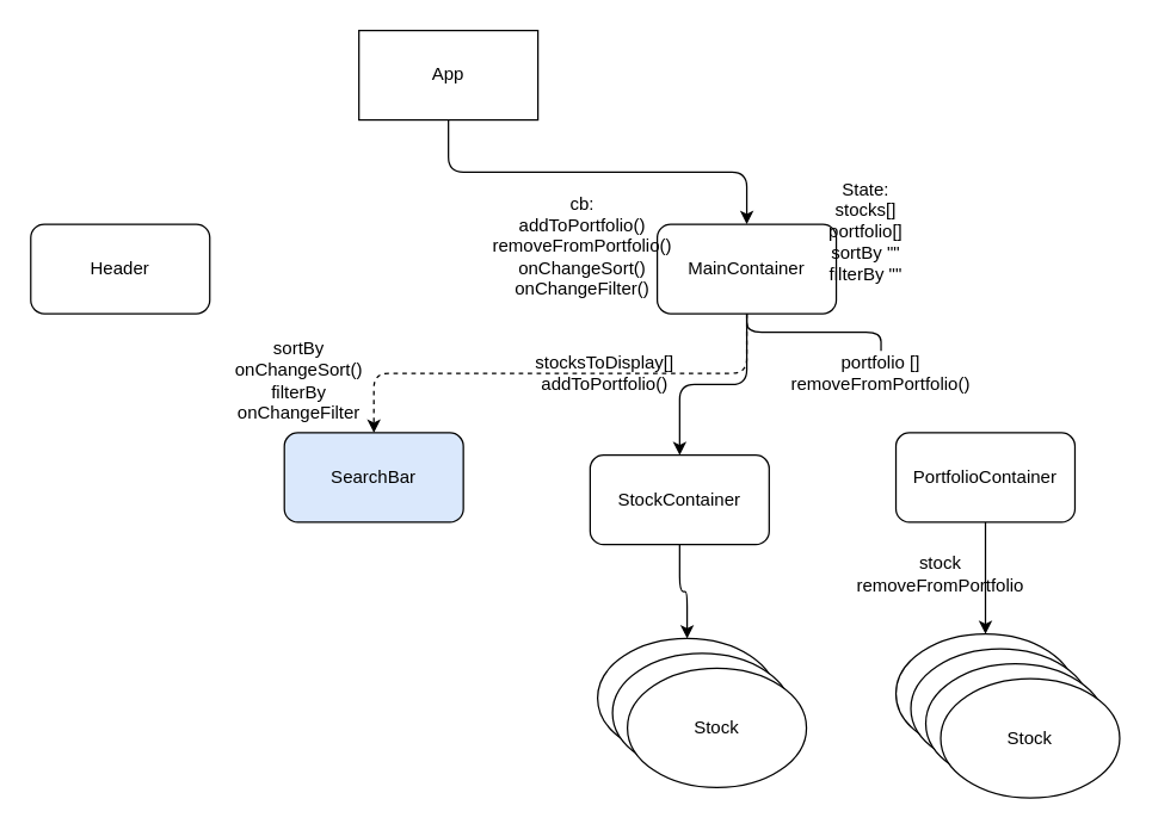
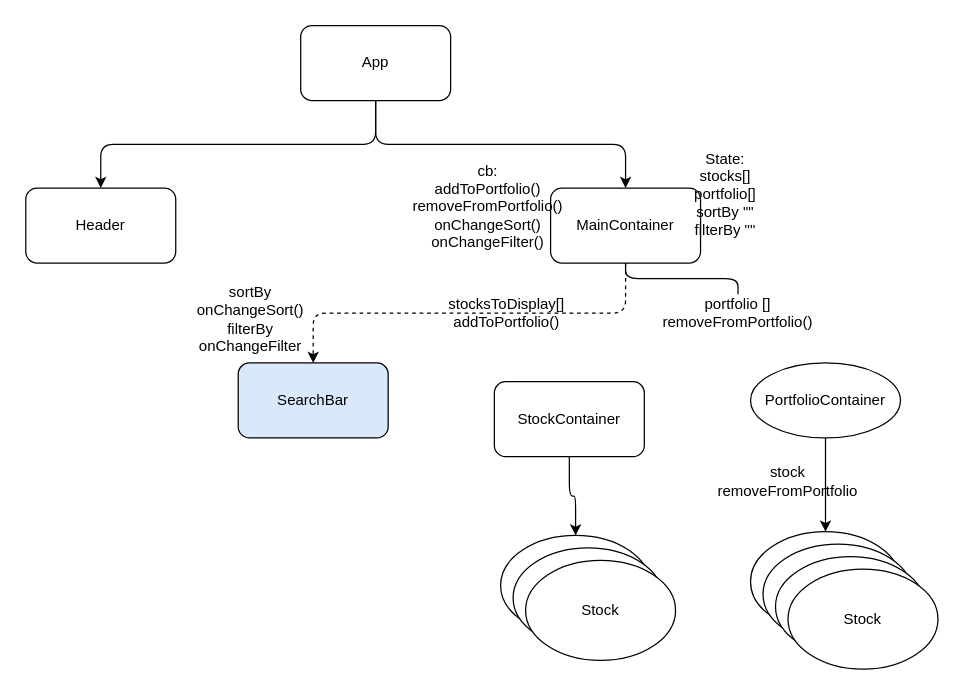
  <mxCell id="0" />
  <mxCell id="1" parent="0" />
+ <mxCell id="2" style="edgeStyle=orthogonalEdgeStyle;html=1;exitX=0.5;exitY=1;exitDx=0;exitDy=0;entryX=0.5;entryY=0;entryDx=0;entryDy=0;" edge="1" parent="1" source="4" target="5"><mxGeometry relative="1" as="geometry" /></mxCell>
  <mxCell id="3" style="edgeStyle=orthogonalEdgeStyle;html=1;exitX=0.5;exitY=1;exitDx=0;exitDy=0;entryX=0.5;entryY=0;entryDx=0;entryDy=0;" edge="1" parent="1" source="4" target="8"><mxGeometry relative="1" as="geometry" /></mxCell>
- <mxCell id="4" value="App" style="whiteSpace=wrap;html=1;rounded=0;" vertex="1" parent="1"><mxGeometry x="240" y="20" width="120" height="60" as="geometry" /></mxCell>
+ <mxCell id="4" value="App" style="rounded=1;whiteSpace=wrap;html=1;" vertex="1" parent="1"><mxGeometry x="240" y="20" width="120" height="60" as="geometry" /></mxCell>
  <mxCell id="5" value="Header" style="rounded=1;whiteSpace=wrap;html=1;" vertex="1" parent="1"><mxGeometry x="20" y="150" width="120" height="60" as="geometry" /></mxCell>
  <mxCell id="6" style="edgeStyle=orthogonalEdgeStyle;html=1;exitX=0.5;exitY=1;exitDx=0;exitDy=0;entryX=0.5;entryY=0;entryDx=0;entryDy=0;dashed=1;" edge="1" parent="1" source="8" target="9"><mxGeometry relative="1" as="geometry" /></mxCell>
- <mxCell id="7" style="edgeStyle=orthogonalEdgeStyle;html=1;exitX=0.5;exitY=1;exitDx=0;exitDy=0;entryX=0.5;entryY=0;entryDx=0;entryDy=0;" edge="1" parent="1" source="8" target="11"><mxGeometry relative="1" as="geometry" /></mxCell>
  <mxCell id="8" value="MainContainer" style="rounded=1;whiteSpace=wrap;html=1;" vertex="1" parent="1"><mxGeometry x="440" y="150" width="120" height="60" as="geometry" /></mxCell>
  <mxCell id="9" value="SearchBar" style="rounded=1;whiteSpace=wrap;html=1;fillColor=#dae8fc;" vertex="1" parent="1"><mxGeometry x="190" y="290" width="120" height="60" as="geometry" /></mxCell>
  <mxCell id="10" style="edgeStyle=orthogonalEdgeStyle;html=1;exitX=0.5;exitY=1;exitDx=0;exitDy=0;" edge="1" parent="1" source="11" target="14"><mxGeometry relative="1" as="geometry" /></mxCell>
  <mxCell id="11" value="StockContainer" style="rounded=1;whiteSpace=wrap;html=1;" vertex="1" parent="1"><mxGeometry x="395" y="305" width="120" height="60" as="geometry" /></mxCell>
  <mxCell id="12" style="edgeStyle=orthogonalEdgeStyle;html=1;exitX=0.5;exitY=1;exitDx=0;exitDy=0;entryX=0.5;entryY=0;entryDx=0;entryDy=0;" edge="1" parent="1" source="13" target="17"><mxGeometry relative="1" as="geometry" /></mxCell>
- <mxCell id="13" value="PortfolioContainer" style="rounded=1;whiteSpace=wrap;html=1;" vertex="1" parent="1"><mxGeometry x="600" y="290" width="120" height="60" as="geometry" /></mxCell>
+ <mxCell id="13" value="PortfolioContainer" style="ellipse;whiteSpace=wrap;html=1;" vertex="1" parent="1"><mxGeometry x="600" y="290" width="120" height="60" as="geometry" /></mxCell>
  <mxCell id="14" value="Stock" style="ellipse;whiteSpace=wrap;html=1;" vertex="1" parent="1"><mxGeometry x="400" y="428" width="120" height="80" as="geometry" /></mxCell>
  <mxCell id="15" value="Stock" style="ellipse;whiteSpace=wrap;html=1;" vertex="1" parent="1"><mxGeometry x="410" y="438" width="120" height="80" as="geometry" /></mxCell>
  <mxCell id="16" value="Stock" style="ellipse;whiteSpace=wrap;html=1;" vertex="1" parent="1"><mxGeometry x="420" y="448" width="120" height="80" as="geometry" /></mxCell>
  <mxCell id="17" value="Stock" style="ellipse;whiteSpace=wrap;html=1;" vertex="1" parent="1"><mxGeometry x="600" y="425" width="120" height="80" as="geometry" /></mxCell>
  <mxCell id="18" value="Stock" style="ellipse;whiteSpace=wrap;html=1;" vertex="1" parent="1"><mxGeometry x="610" y="435" width="120" height="80" as="geometry" /></mxCell>
  <mxCell id="19" value="Stock" style="ellipse;whiteSpace=wrap;html=1;" vertex="1" parent="1"><mxGeometry x="620" y="445" width="120" height="80" as="geometry" /></mxCell>
  <mxCell id="20" value="Stock" style="ellipse;whiteSpace=wrap;html=1;" vertex="1" parent="1"><mxGeometry x="630" y="455" width="120" height="80" as="geometry" /></mxCell>
  <mxCell id="21" value="State: stocks[]&lt;br&gt;portfolio[]&lt;br&gt;sortBy &quot;&quot;&lt;br&gt;filterBy &quot;&quot;" style="text;html=1;strokeColor=none;fillColor=none;align=center;verticalAlign=middle;whiteSpace=wrap;rounded=0;" vertex="1" parent="1"><mxGeometry x="550" y="140" width="60" height="30" as="geometry" /></mxCell>
  <mxCell id="22" value="cb:&lt;br&gt;addToPortfolio()&lt;br&gt;removeFromPortfolio()&lt;br&gt;onChangeSort()&lt;br&gt;onChangeFilter()" style="text;html=1;strokeColor=none;fillColor=none;align=center;verticalAlign=middle;whiteSpace=wrap;rounded=0;" vertex="1" parent="1"><mxGeometry x="360" y="150" width="60" height="30" as="geometry" /></mxCell>
  <mxCell id="23" value="sortBy&lt;br&gt;onChangeSort()&lt;br&gt;filterBy&lt;br&gt;onChangeFilter" style="text;html=1;strokeColor=none;fillColor=none;align=center;verticalAlign=middle;whiteSpace=wrap;rounded=0;" vertex="1" parent="1"><mxGeometry x="170" y="240" width="60" height="30" as="geometry" /></mxCell>
  <mxCell id="24" value="stocksToDisplay[]&lt;br&gt;addToPortfolio()" style="text;html=1;strokeColor=none;fillColor=none;align=center;verticalAlign=middle;whiteSpace=wrap;rounded=0;" vertex="1" parent="1"><mxGeometry x="375" y="235" width="60" height="30" as="geometry" /></mxCell>
  <mxCell id="25" value="" style="edgeStyle=orthogonalEdgeStyle;html=1;exitX=0.5;exitY=1;exitDx=0;exitDy=0;entryX=0.5;entryY=0;entryDx=0;entryDy=0;endArrow=none;" edge="1" parent="1" source="8" target="26"><mxGeometry relative="1" as="geometry"><mxPoint x="500" y="210" as="sourcePoint" /><mxPoint x="660" y="290" as="targetPoint" /></mxGeometry></mxCell>
  <mxCell id="26" value="portfolio []&lt;br&gt;removeFromPortfolio()" style="text;html=1;strokeColor=none;fillColor=none;align=center;verticalAlign=middle;whiteSpace=wrap;rounded=0;" vertex="1" parent="1"><mxGeometry x="560" y="235" width="60" height="30" as="geometry" /></mxCell>
  <mxCell id="27" value="stock&lt;br&gt;removeFromPortfolio" style="text;html=1;strokeColor=none;fillColor=none;align=center;verticalAlign=middle;whiteSpace=wrap;rounded=0;" vertex="1" parent="1"><mxGeometry x="600" y="370" width="60" height="30" as="geometry" /></mxCell>
